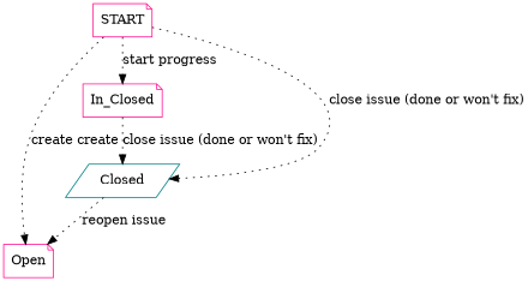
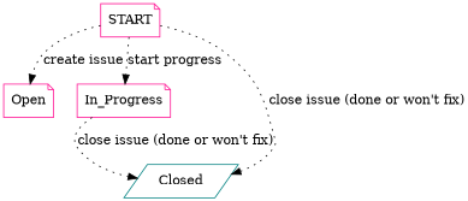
  digraph {
    node [color=deeppink shape=note]
    edge [style=dotted]
    START
    Open
-   In_Progress [label=In_Closed]
+   In_Progress
    Closed [color=teal shape=parallelogram]
-   START -> Open [label="create create"]
+   START -> Open [label="create issue"]
    START -> In_Progress [label="start progress"]
    START -> Closed [label="close issue (done or won't fix)"]
    In_Progress -> Closed [label="close issue (done or won't fix)"]
-   Closed -> Open [label="reopen issue"]
  }
